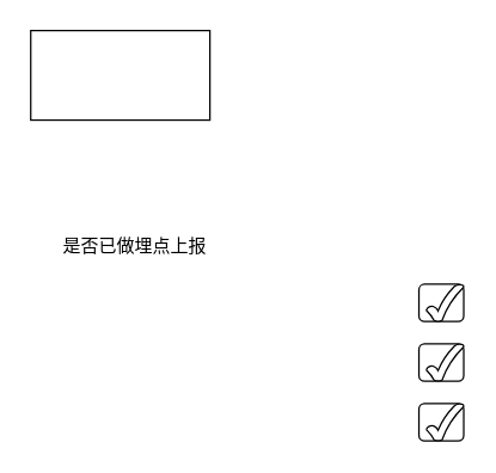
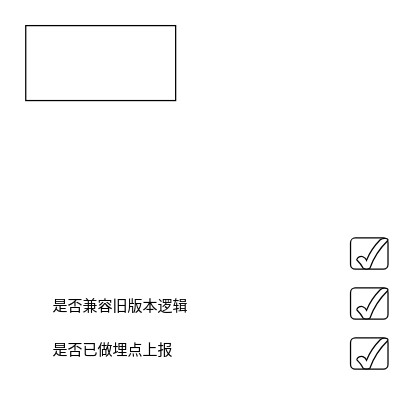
  <mxCell id="0" />
  <mxCell id="1" parent="0" />
  <mxCell id="2" value="" style="rounded=0;whiteSpace=wrap;html=1;" vertex="1" parent="1"><mxGeometry x="20" y="20" width="120" height="60" as="geometry" /></mxCell>
  <mxCell id="3" value="" style="rounded=1;whiteSpace=wrap;html=1;" vertex="1" parent="1"><mxGeometry x="280" y="190" width="30" height="25" as="geometry" /></mxCell>
  <mxCell id="4" value="" style="verticalLabelPosition=bottom;verticalAlign=top;html=1;shape=mxgraph.basic.tick" vertex="1" parent="1"><mxGeometry x="285" y="190" width="25" height="25" as="geometry" /></mxCell>
- <mxCell id="5" value="是否已做埋点上报" style="text;html=1;strokeColor=none;fillColor=none;align=left;verticalAlign=middle;whiteSpace=wrap;rounded=0;" vertex="1" parent="1"><mxGeometry x="40" y="150" width="230" height="30" as="geometry" /></mxCell>
+ <mxCell id="5" value="是否已做埋点上报" style="text;html=1;strokeColor=none;fillColor=none;align=left;verticalAlign=middle;whiteSpace=wrap;rounded=0;" vertex="1" parent="1"><mxGeometry x="40" y="265" width="230" height="30" as="geometry" /></mxCell>
  <mxCell id="6" value="" style="rounded=1;whiteSpace=wrap;html=1;" vertex="1" parent="1"><mxGeometry x="280" y="230" width="30" height="25" as="geometry" /></mxCell>
  <mxCell id="7" value="" style="verticalLabelPosition=bottom;verticalAlign=top;html=1;shape=mxgraph.basic.tick" vertex="1" parent="1"><mxGeometry x="285" y="230" width="25" height="25" as="geometry" /></mxCell>
  <mxCell id="8" value="" style="rounded=1;whiteSpace=wrap;html=1;" vertex="1" parent="1"><mxGeometry x="280" y="270" width="30" height="25" as="geometry" /></mxCell>
  <mxCell id="9" value="" style="verticalLabelPosition=bottom;verticalAlign=top;html=1;shape=mxgraph.basic.tick" vertex="1" parent="1"><mxGeometry x="285" y="270" width="25" height="25" as="geometry" /></mxCell>
+ <mxCell id="10" value="是否兼容旧版本逻辑" style="text;html=1;strokeColor=none;fillColor=none;align=left;verticalAlign=middle;whiteSpace=wrap;rounded=0;" vertex="1" parent="1"><mxGeometry x="40" y="230" width="230" height="30" as="geometry" /></mxCell>
